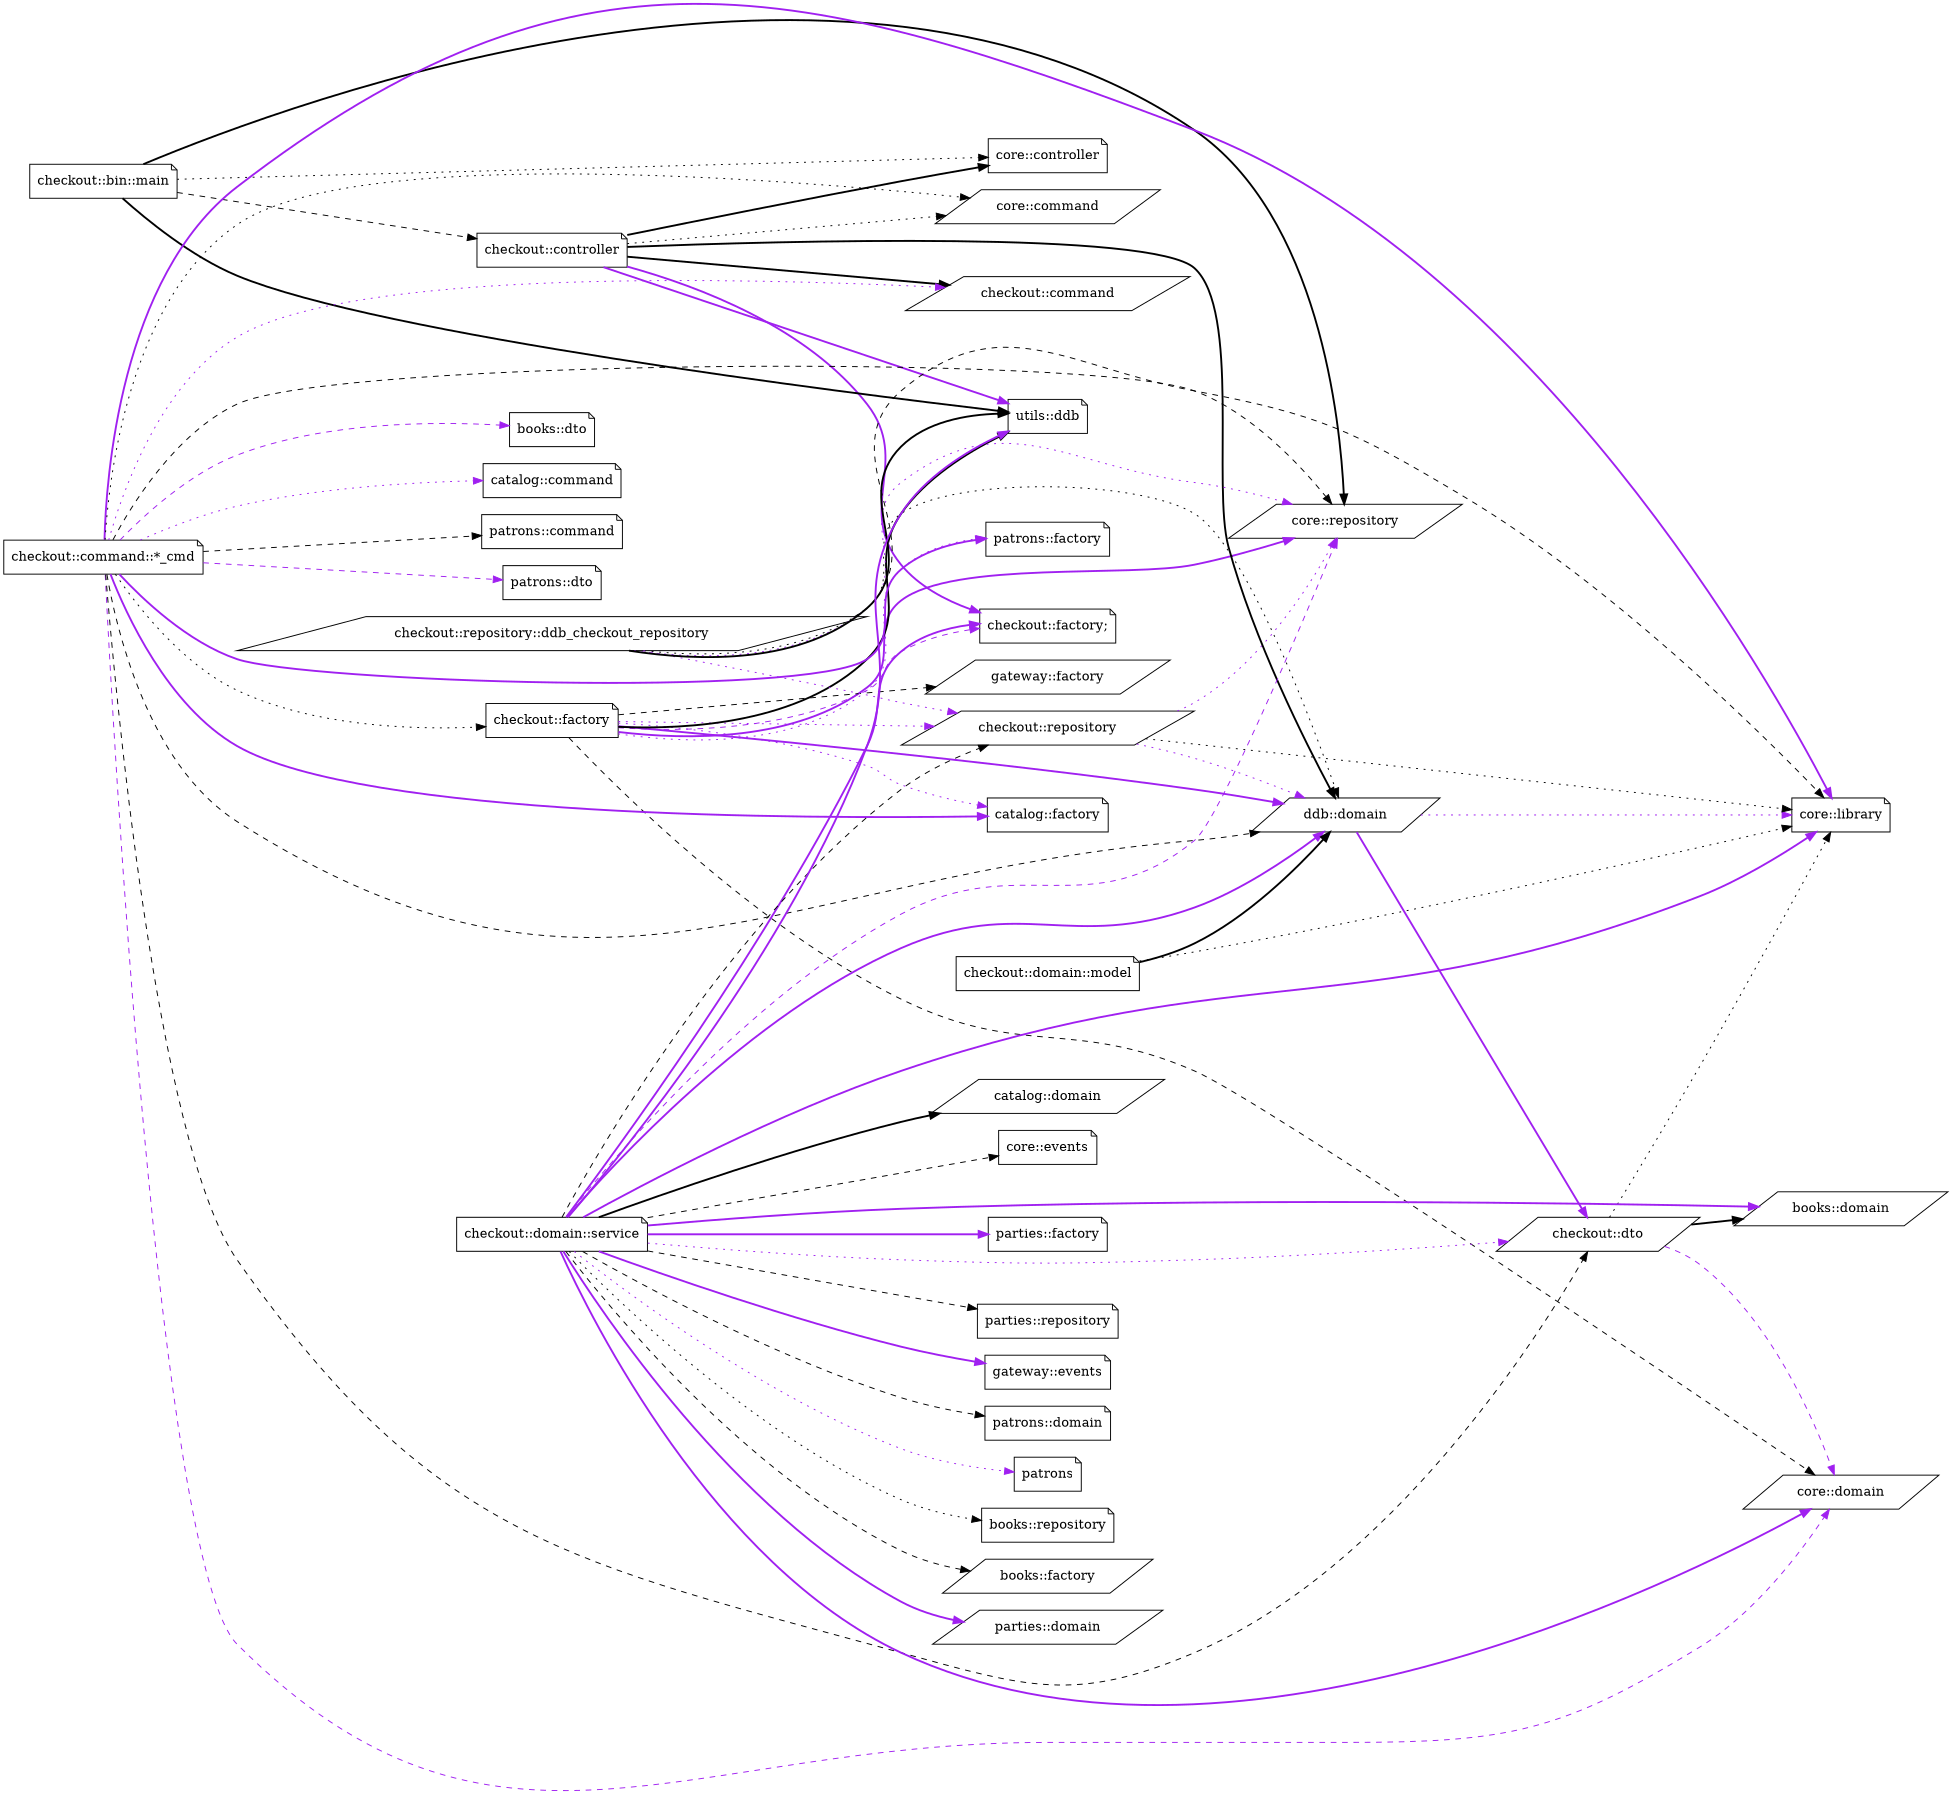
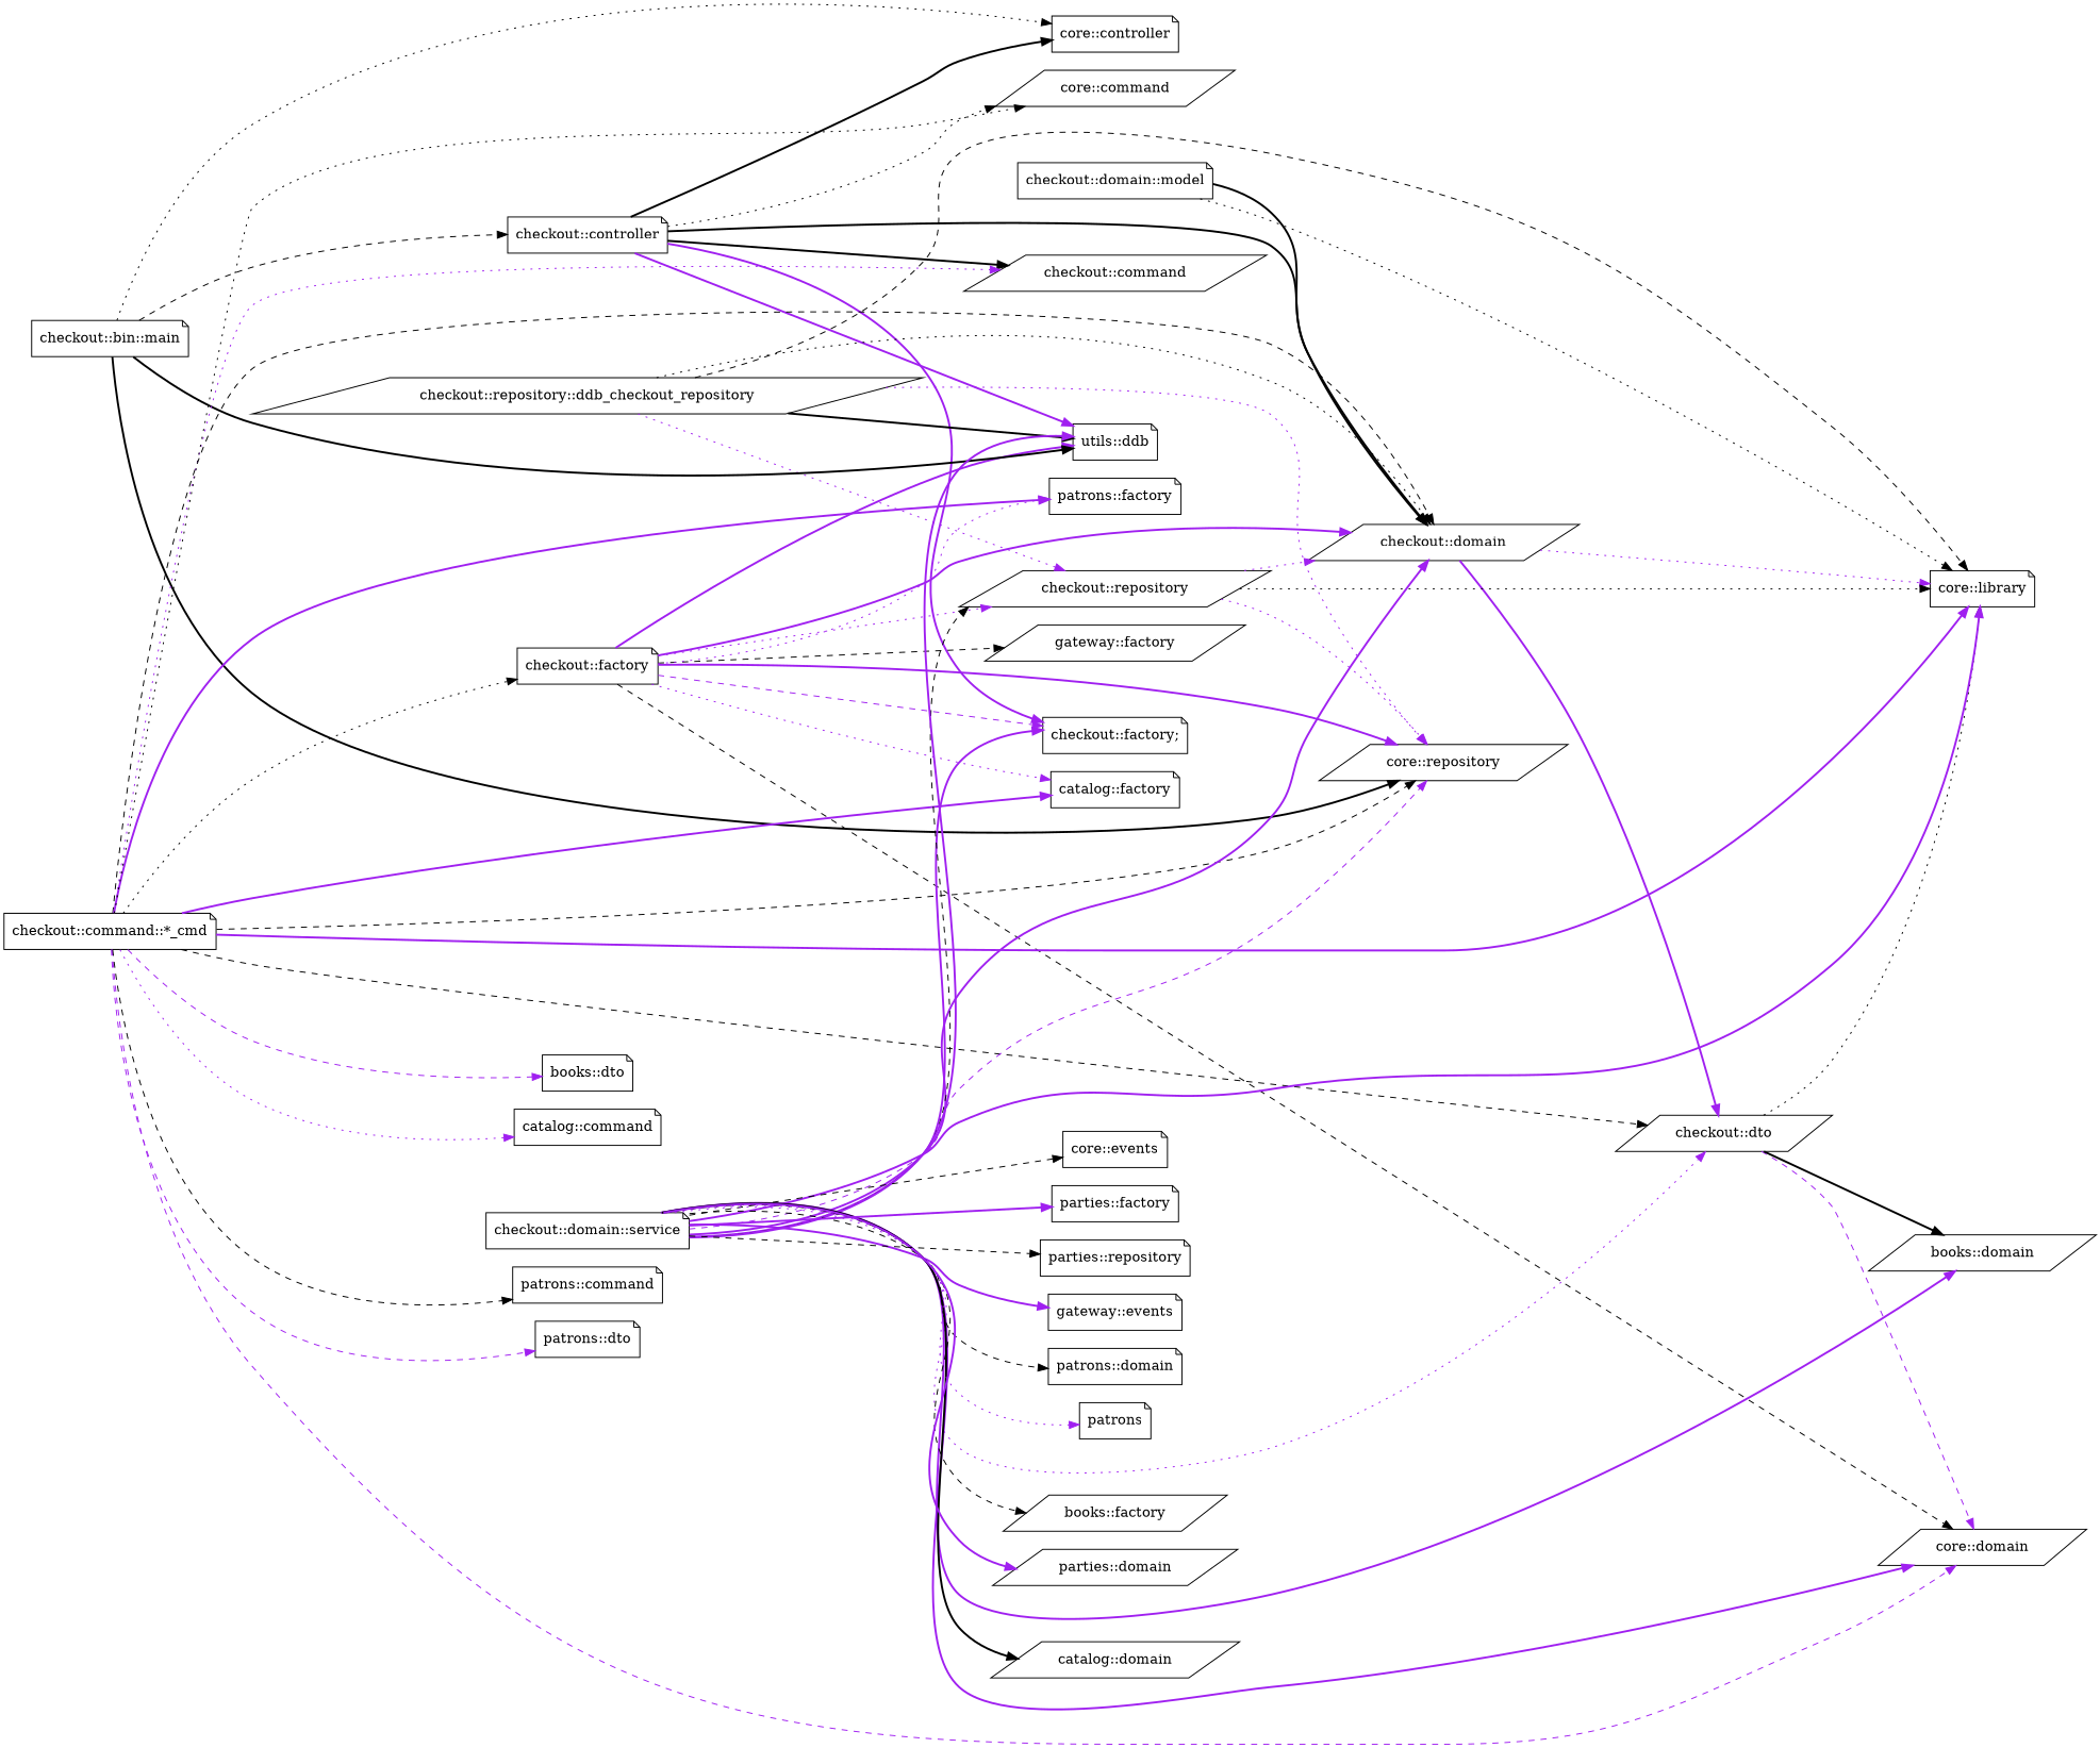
  digraph {
    rankdir=LR
    node [shape=note]
    edge [color=purple style=bold]
    "checkout::factory"
    "catalog::factory"
-   "checkout::domain" [shape=parallelogram label="ddb::domain"]
+   "checkout::domain" [shape=parallelogram]
    "checkout::factory;"
    "checkout::repository" [shape=parallelogram]
    "core::domain" [shape=parallelogram]
    "core::repository" [shape=parallelogram]
    "gateway::factory" [shape=parallelogram]
    "patrons::factory"
    "utils::ddb"
    "checkout::dto" [shape=parallelogram]
    "core::library"
    "books::domain" [shape=parallelogram]
    "checkout::controller"
    "checkout::command" [shape=parallelogram]
    "core::command" [shape=parallelogram]
    "core::controller"
    "checkout::repository::ddb_checkout_repository" [shape=parallelogram]
    "checkout::bin::main"
    "checkout::command::*_cmd"
    "books::dto"
    "catalog::command"
    "patrons::command"
    "patrons::dto"
    "checkout::domain::service"
    "catalog::domain" [shape=parallelogram]
    "core::events"
    "gateway::events"
    "patrons::domain"
    patrons
-   "books::repository"
    "books::factory" [shape=parallelogram]
    "parties::domain" [shape=parallelogram]
    "parties::factory"
    "parties::repository"
    "checkout::domain::model"
    "checkout::factory" -> "catalog::factory" [style=dotted]
    "checkout::factory" -> "checkout::domain"
    "checkout::factory" -> "checkout::factory;" [style=dashed]
    "checkout::factory" -> "checkout::repository" [style=dotted]
    "checkout::factory" -> "core::domain" [color=black style=dashed]
    "checkout::factory" -> "core::repository"
    "checkout::factory" -> "gateway::factory" [color=black style=dashed]
    "checkout::factory" -> "patrons::factory" [style=dotted]
-   "checkout::factory" -> "utils::ddb" [color=black]
+   "checkout::factory" -> "utils::ddb"
    "checkout::domain" -> "checkout::dto"
    "checkout::domain" -> "core::library" [style=dotted]
    "checkout::repository" -> "checkout::domain" [style=dotted]
    "checkout::repository" -> "core::repository" [style=dotted]
    "checkout::repository" -> "core::library" [color=black style=dotted]
    "checkout::dto" -> "core::domain" [style=dashed]
    "checkout::dto" -> "core::library" [color=black style=dotted]
    "checkout::dto" -> "books::domain" [color=black]
    "checkout::controller" -> "checkout::domain" [color=black]
    "checkout::controller" -> "checkout::factory;"
    "checkout::controller" -> "utils::ddb"
    "checkout::controller" -> "checkout::command" [color=black]
    "checkout::controller" -> "core::command" [color=black style=dotted]
    "checkout::controller" -> "core::controller" [color=black]
    "checkout::repository::ddb_checkout_repository" -> "checkout::domain" [color=black style=dotted]
    "checkout::repository::ddb_checkout_repository" -> "checkout::repository" [style=dotted]
    "checkout::repository::ddb_checkout_repository" -> "core::repository" [style=dotted]
    "checkout::repository::ddb_checkout_repository" -> "utils::ddb" [color=black]
    "checkout::repository::ddb_checkout_repository" -> "core::library" [color=black style=dashed]
    "checkout::bin::main" -> "core::repository" [color=black]
    "checkout::bin::main" -> "utils::ddb" [color=black]
    "checkout::bin::main" -> "checkout::controller" [color=black style=dashed]
    "checkout::bin::main" -> "core::controller" [color=black style=dotted]
    "checkout::command::*_cmd" -> "checkout::factory" [color=black style=dotted]
    "checkout::command::*_cmd" -> "catalog::factory"
    "checkout::command::*_cmd" -> "checkout::domain" [color=black style=dashed]
    "checkout::command::*_cmd" -> "core::domain" [style=dashed]
    "checkout::command::*_cmd" -> "core::repository" [color=black style=dashed]
    "checkout::command::*_cmd" -> "patrons::factory"
    "checkout::command::*_cmd" -> "checkout::dto" [color=black style=dashed]
    "checkout::command::*_cmd" -> "core::library"
    "checkout::command::*_cmd" -> "checkout::command" [style=dotted]
    "checkout::command::*_cmd" -> "core::command" [color=black style=dotted]
    "checkout::command::*_cmd" -> "books::dto" [style=dashed]
    "checkout::command::*_cmd" -> "catalog::command" [style=dotted]
    "checkout::command::*_cmd" -> "patrons::command" [color=black style=dashed]
    "checkout::command::*_cmd" -> "patrons::dto" [style=dashed]
    "checkout::domain::service" -> "checkout::domain"
    "checkout::domain::service" -> "checkout::factory;"
    "checkout::domain::service" -> "checkout::repository" [color=black style=dashed]
    "checkout::domain::service" -> "core::domain"
    "checkout::domain::service" -> "core::repository" [style=dashed]
    "checkout::domain::service" -> "utils::ddb"
    "checkout::domain::service" -> "checkout::dto" [style=dotted]
    "checkout::domain::service" -> "core::library"
    "checkout::domain::service" -> "books::domain"
    "checkout::domain::service" -> "catalog::domain" [color=black]
    "checkout::domain::service" -> "core::events" [color=black style=dashed]
    "checkout::domain::service" -> "gateway::events"
    "checkout::domain::service" -> "patrons::domain" [color=black style=dashed]
    "checkout::domain::service" -> patrons [style=dotted]
-   "checkout::domain::service" -> "books::repository" [color=black style=dotted]
    "checkout::domain::service" -> "books::factory" [color=black style=dashed]
    "checkout::domain::service" -> "parties::domain"
    "checkout::domain::service" -> "parties::factory"
    "checkout::domain::service" -> "parties::repository" [color=black style=dashed]
    "checkout::domain::model" -> "checkout::domain" [color=black]
    "checkout::domain::model" -> "core::library" [color=black style=dotted]
  }
